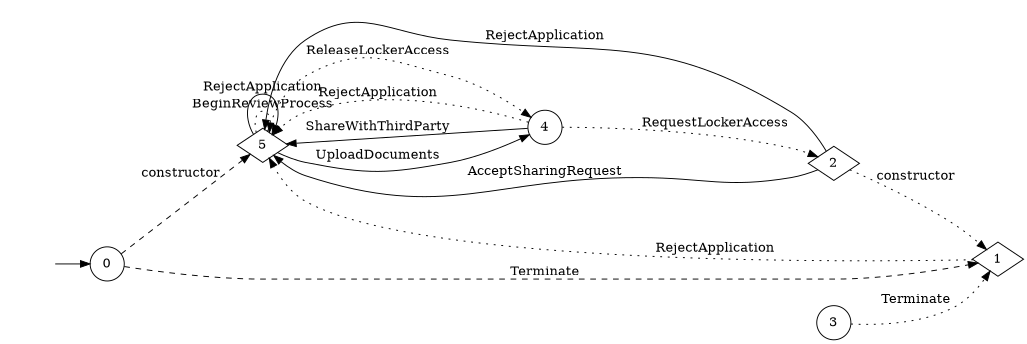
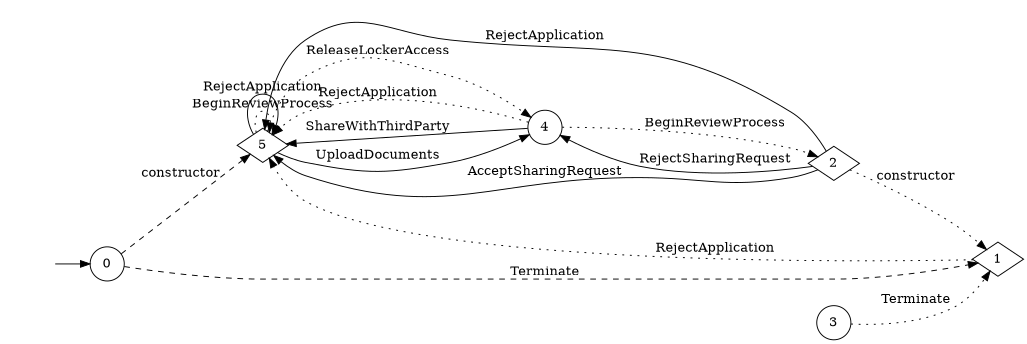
  digraph {
    rankdir=LR
    node [shape=circle]
    edge [style=solid]
    "" [shape=plaintext]
    n2 [label=0]
    n3 [label=5 shape=diamond]
    n4 [label=1 shape=diamond]
    n5 [label=4]
    n6 [label=2 shape=diamond]
    n7 [label=3]
    "" -> n2
    n2 -> n3 [label=constructor style=dashed]
    n2 -> n4 [label=Terminate style=dashed]
    n3 -> n3 [label=BeginReviewProcess style=dotted]
    n3 -> n3 [label=RejectApplication]
    n3 -> n5 [label=UploadDocuments]
    n3 -> n5 [label=ReleaseLockerAccess style=dotted]
    n4 -> n3 [label=RejectApplication style=dotted]
    n5 -> n3 [label=RejectApplication style=dotted]
    n5 -> n3 [label=ShareWithThirdParty]
-   n5 -> n6 [label=RequestLockerAccess style=dotted]
+   n5 -> n6 [label=BeginReviewProcess style=dotted]
    n6 -> n3 [label=RejectApplication]
    n6 -> n3 [label=AcceptSharingRequest]
    n6 -> n4 [label=constructor style=dotted]
+   n6 -> n5 [label=RejectSharingRequest]
    n7 -> n4 [label=Terminate style=dotted]
  }
